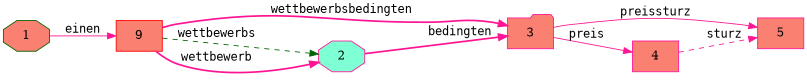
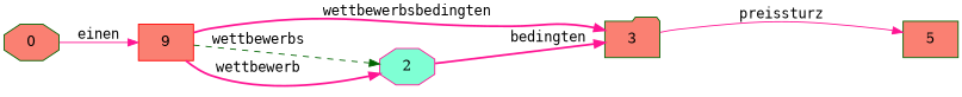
  digraph {
    rankdir=LR
    node [color=deeppink fillcolor=salmon shape=box style=filled]
    edge [color=deeppink fontname=Consolas style=solid]
-   0 [color=darkgreen shape=octagon label=1]
+   0 [color=darkgreen shape=octagon]
    n2 [color=red label=9]
-   3 [shape=folder]
+   3 [color=darkgreen shape=folder]
    2 [fillcolor=aquamarine shape=octagon]
-   5
-   4
+   5 [color=darkgreen]
    0 -> n2 [label=einen]
    n2 -> 3 [label=wettbewerbsbedingten style=bold]
    n2 -> 2 [color=darkgreen label=wettbewerbs style=dashed]
    n2 -> 2 [label=wettbewerb style=bold]
    3 -> 5 [label=preissturz]
-   3 -> 4 [label=preis]
    2 -> 3 [label=bedingten style=bold]
-   4 -> 5 [label=sturz style=dashed]
  }
